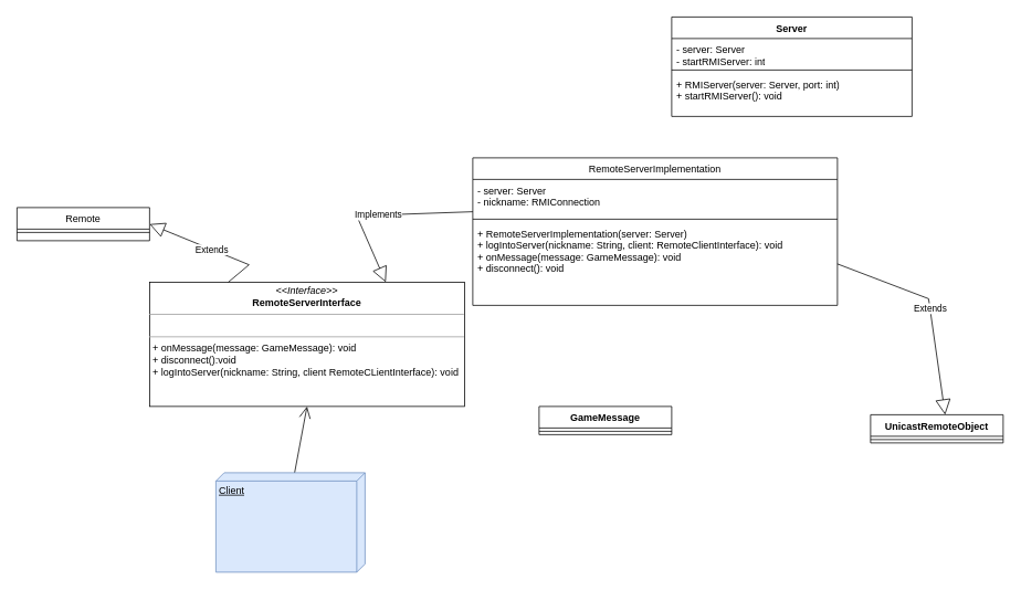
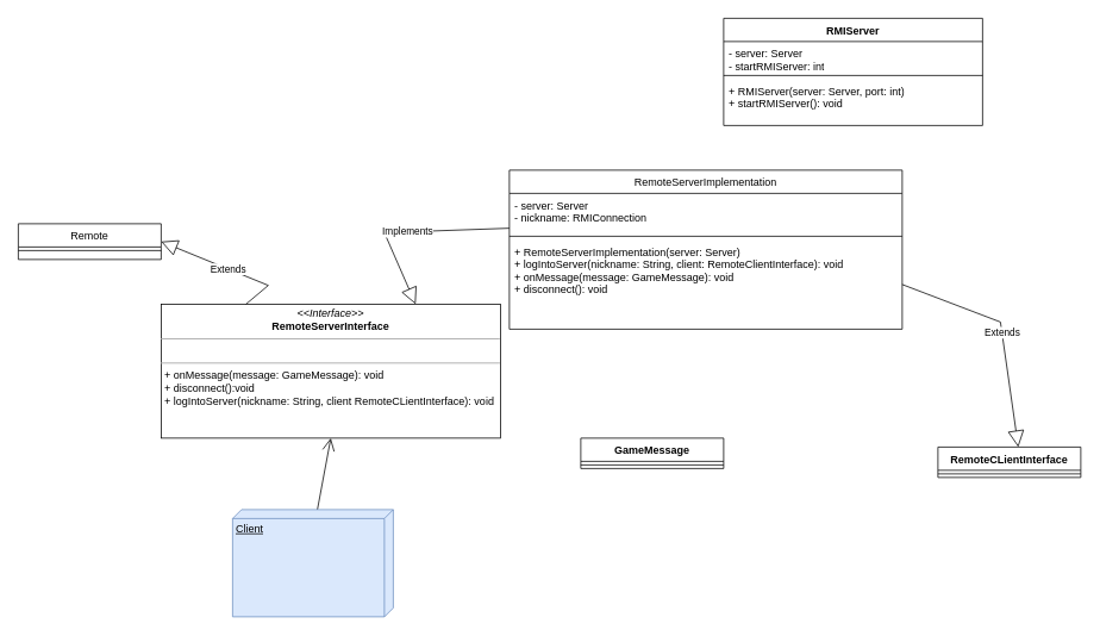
  <mxCell id="0" />
  <mxCell id="1" parent="0" />
  <mxCell id="2" value="RemoteServerImplementation" style="swimlane;fontStyle=0;align=center;verticalAlign=top;childLayout=stackLayout;horizontal=1;startSize=26;horizontalStack=0;resizeParent=1;resizeLast=0;collapsible=1;marginBottom=0;rounded=0;shadow=0;strokeWidth=1;" parent="1" vertex="1"><mxGeometry x="570" y="190" width="440" height="178" as="geometry"><mxRectangle x="130" y="380" width="160" height="26" as="alternateBounds" /></mxGeometry></mxCell>
  <mxCell id="3" value="- server: Server&#10;- nickname: RMIConnection" style="text;align=left;verticalAlign=top;spacingLeft=4;spacingRight=4;overflow=hidden;rotatable=0;points=[[0,0.5],[1,0.5]];portConstraint=eastwest;" parent="2" vertex="1"><mxGeometry y="26" width="440" height="44" as="geometry" /></mxCell>
  <mxCell id="4" value="" style="line;html=1;strokeWidth=1;align=left;verticalAlign=middle;spacingTop=-1;spacingLeft=3;spacingRight=3;rotatable=0;labelPosition=right;points=[];portConstraint=eastwest;" parent="2" vertex="1"><mxGeometry y="70" width="440" height="8" as="geometry" /></mxCell>
  <mxCell id="5" value="+ RemoteServerImplementation(server: Server)&#10;+ logIntoServer(nickname: String, client: RemoteClientInterface): void&#10;+ onMessage(message: GameMessage): void&#10;+ disconnect(): void" style="text;align=left;verticalAlign=top;spacingLeft=4;spacingRight=4;overflow=hidden;rotatable=0;points=[[0,0.5],[1,0.5]];portConstraint=eastwest;fontStyle=0" parent="2" vertex="1"><mxGeometry y="78" width="440" height="100" as="geometry" /></mxCell>
  <mxCell id="6" value="&lt;p style=&quot;margin:0px;margin-top:4px;text-align:center;&quot;&gt;&lt;i&gt;&amp;lt;&amp;lt;Interface&amp;gt;&amp;gt;&lt;/i&gt;&lt;br&gt;&lt;b&gt;RemoteServerInterface&lt;/b&gt;&lt;/p&gt;&lt;hr size=&quot;1&quot;&gt;&lt;p style=&quot;margin:0px;margin-left:4px;&quot;&gt;&lt;br&gt;&lt;/p&gt;&lt;hr size=&quot;1&quot;&gt;&lt;p style=&quot;margin:0px;margin-left:4px;&quot;&gt;+ onMessage(message: GameMessage): void&lt;/p&gt;&lt;p style=&quot;margin:0px;margin-left:4px;&quot;&gt;+ disconnect():void&lt;/p&gt;&lt;p style=&quot;margin:0px;margin-left:4px;&quot;&gt;+ logIntoServer(nickname: String, client RemoteCLientInterface): void&lt;/p&gt;" style="verticalAlign=top;align=left;overflow=fill;fontSize=12;fontFamily=Helvetica;html=1;whiteSpace=wrap;" parent="1" vertex="1"><mxGeometry x="180" y="340" width="380" height="150" as="geometry" /></mxCell>
  <mxCell id="7" value="Remote" style="swimlane;fontStyle=0;align=center;verticalAlign=top;childLayout=stackLayout;horizontal=1;startSize=26;horizontalStack=0;resizeParent=1;resizeLast=0;collapsible=1;marginBottom=0;rounded=0;shadow=0;strokeWidth=1;" parent="1" vertex="1"><mxGeometry x="20" y="250" width="160" height="40" as="geometry"><mxRectangle x="130" y="380" width="160" height="26" as="alternateBounds" /></mxGeometry></mxCell>
  <mxCell id="8" value="" style="line;html=1;strokeWidth=1;align=left;verticalAlign=middle;spacingTop=-1;spacingLeft=3;spacingRight=3;rotatable=0;labelPosition=right;points=[];portConstraint=eastwest;" parent="7" vertex="1"><mxGeometry y="26" width="160" height="8" as="geometry" /></mxCell>
  <mxCell id="9" value="Extends" style="endArrow=block;endSize=16;endFill=0;html=1;rounded=0;exitX=0.25;exitY=0;exitDx=0;exitDy=0;entryX=1;entryY=0.5;entryDx=0;entryDy=0;" parent="1" source="6" target="7" edge="1"><mxGeometry width="160" relative="1" as="geometry"><mxPoint x="250" y="290" as="sourcePoint" /><mxPoint x="410" y="290" as="targetPoint" /><Array as="points"><mxPoint x="300" y="319" /></Array><mxPoint as="offset" /></mxGeometry></mxCell>
  <mxCell id="10" value="Extends" style="endArrow=block;endSize=16;endFill=0;html=1;rounded=0;exitX=1;exitY=0.5;exitDx=0;exitDy=0;" parent="1" source="5" edge="1"><mxGeometry width="160" relative="1" as="geometry"><mxPoint x="570" y="255" as="sourcePoint" /><mxPoint x="1140" y="500" as="targetPoint" /><Array as="points"><mxPoint x="1120" y="360" /></Array><mxPoint as="offset" /></mxGeometry></mxCell>
  <mxCell id="11" value="Implements" style="endArrow=block;endSize=16;endFill=0;html=1;rounded=0;exitX=0;exitY=0.5;exitDx=0;exitDy=0;entryX=0.75;entryY=0;entryDx=0;entryDy=0;" parent="1" target="6" edge="1"><mxGeometry width="160" relative="1" as="geometry"><mxPoint x="570" y="255" as="sourcePoint" /><mxPoint x="384" y="274" as="targetPoint" /><Array as="points"><mxPoint x="430" y="260" /></Array><mxPoint as="offset" /></mxGeometry></mxCell>
  <mxCell id="12" value="" style="endArrow=open;endFill=1;endSize=12;html=1;rounded=0;entryX=0.5;entryY=1;entryDx=0;entryDy=0;exitX=0;exitY=0;exitDx=0;exitDy=85;exitPerimeter=0;" parent="1" source="13" target="6" edge="1"><mxGeometry width="160" relative="1" as="geometry"><mxPoint x="363" y="560" as="sourcePoint" /><mxPoint x="580" y="540" as="targetPoint" /></mxGeometry></mxCell>
  <mxCell id="13" value="Client" style="verticalAlign=top;align=left;spacingTop=8;spacingLeft=2;spacingRight=12;shape=cube;size=10;direction=south;fontStyle=4;html=1;whiteSpace=wrap;fillColor=#dae8fc;strokeColor=#6c8ebf;" parent="1" vertex="1"><mxGeometry x="260" y="570" width="180" height="120" as="geometry" /></mxCell>
  <mxCell id="14" value="GameMessage" style="swimlane;fontStyle=1;align=center;verticalAlign=top;childLayout=stackLayout;horizontal=1;startSize=26;horizontalStack=0;resizeParent=1;resizeParentMax=0;resizeLast=0;collapsible=1;marginBottom=0;whiteSpace=wrap;html=1;" parent="1" vertex="1"><mxGeometry x="650" y="490" width="160" height="34" as="geometry" /></mxCell>
  <mxCell id="15" value="" style="line;strokeWidth=1;fillColor=none;align=left;verticalAlign=middle;spacingTop=-1;spacingLeft=3;spacingRight=3;rotatable=0;labelPosition=right;points=[];portConstraint=eastwest;strokeColor=inherit;" parent="14" vertex="1"><mxGeometry y="26" width="160" height="8" as="geometry" /></mxCell>
- <mxCell id="16" value="UnicastRemoteObject" style="swimlane;fontStyle=1;align=center;verticalAlign=top;childLayout=stackLayout;horizontal=1;startSize=26;horizontalStack=0;resizeParent=1;resizeParentMax=0;resizeLast=0;collapsible=1;marginBottom=0;whiteSpace=wrap;html=1;" parent="1" vertex="1"><mxGeometry x="1050" y="500" width="160" height="34" as="geometry" /></mxCell>
+ <mxCell id="16" value="RemoteCLientInterface" style="swimlane;fontStyle=1;align=center;verticalAlign=top;childLayout=stackLayout;horizontal=1;startSize=26;horizontalStack=0;resizeParent=1;resizeParentMax=0;resizeLast=0;collapsible=1;marginBottom=0;whiteSpace=wrap;html=1;" parent="1" vertex="1"><mxGeometry x="1050" y="500" width="160" height="34" as="geometry" /></mxCell>
  <mxCell id="17" value="" style="line;strokeWidth=1;fillColor=none;align=left;verticalAlign=middle;spacingTop=-1;spacingLeft=3;spacingRight=3;rotatable=0;labelPosition=right;points=[];portConstraint=eastwest;strokeColor=inherit;" parent="16" vertex="1"><mxGeometry y="26" width="160" height="8" as="geometry" /></mxCell>
- <mxCell id="18" value="Server" style="swimlane;fontStyle=1;align=center;verticalAlign=top;childLayout=stackLayout;horizontal=1;startSize=26;horizontalStack=0;resizeParent=1;resizeParentMax=0;resizeLast=0;collapsible=1;marginBottom=0;whiteSpace=wrap;html=1;" parent="1" vertex="1"><mxGeometry x="810" y="20" width="290" height="120" as="geometry" /></mxCell>
+ <mxCell id="18" value="RMIServer" style="swimlane;fontStyle=1;align=center;verticalAlign=top;childLayout=stackLayout;horizontal=1;startSize=26;horizontalStack=0;resizeParent=1;resizeParentMax=0;resizeLast=0;collapsible=1;marginBottom=0;whiteSpace=wrap;html=1;" parent="1" vertex="1"><mxGeometry x="810" y="20" width="290" height="120" as="geometry" /></mxCell>
  <mxCell id="19" value="- server: Server&lt;br&gt;- startRMIServer: int" style="text;strokeColor=none;fillColor=none;align=left;verticalAlign=top;spacingLeft=4;spacingRight=4;overflow=hidden;rotatable=0;points=[[0,0.5],[1,0.5]];portConstraint=eastwest;whiteSpace=wrap;html=1;" parent="18" vertex="1"><mxGeometry y="26" width="290" height="34" as="geometry" /></mxCell>
  <mxCell id="20" value="" style="line;strokeWidth=1;fillColor=none;align=left;verticalAlign=middle;spacingTop=-1;spacingLeft=3;spacingRight=3;rotatable=0;labelPosition=right;points=[];portConstraint=eastwest;strokeColor=inherit;" parent="18" vertex="1"><mxGeometry y="60" width="290" height="8" as="geometry" /></mxCell>
  <mxCell id="21" value="+ RMIServer(server: Server, port: int)&lt;br&gt;+ startRMIServer(): void" style="text;strokeColor=none;fillColor=none;align=left;verticalAlign=top;spacingLeft=4;spacingRight=4;overflow=hidden;rotatable=0;points=[[0,0.5],[1,0.5]];portConstraint=eastwest;whiteSpace=wrap;html=1;" parent="18" vertex="1"><mxGeometry y="68" width="290" height="52" as="geometry" /></mxCell>
